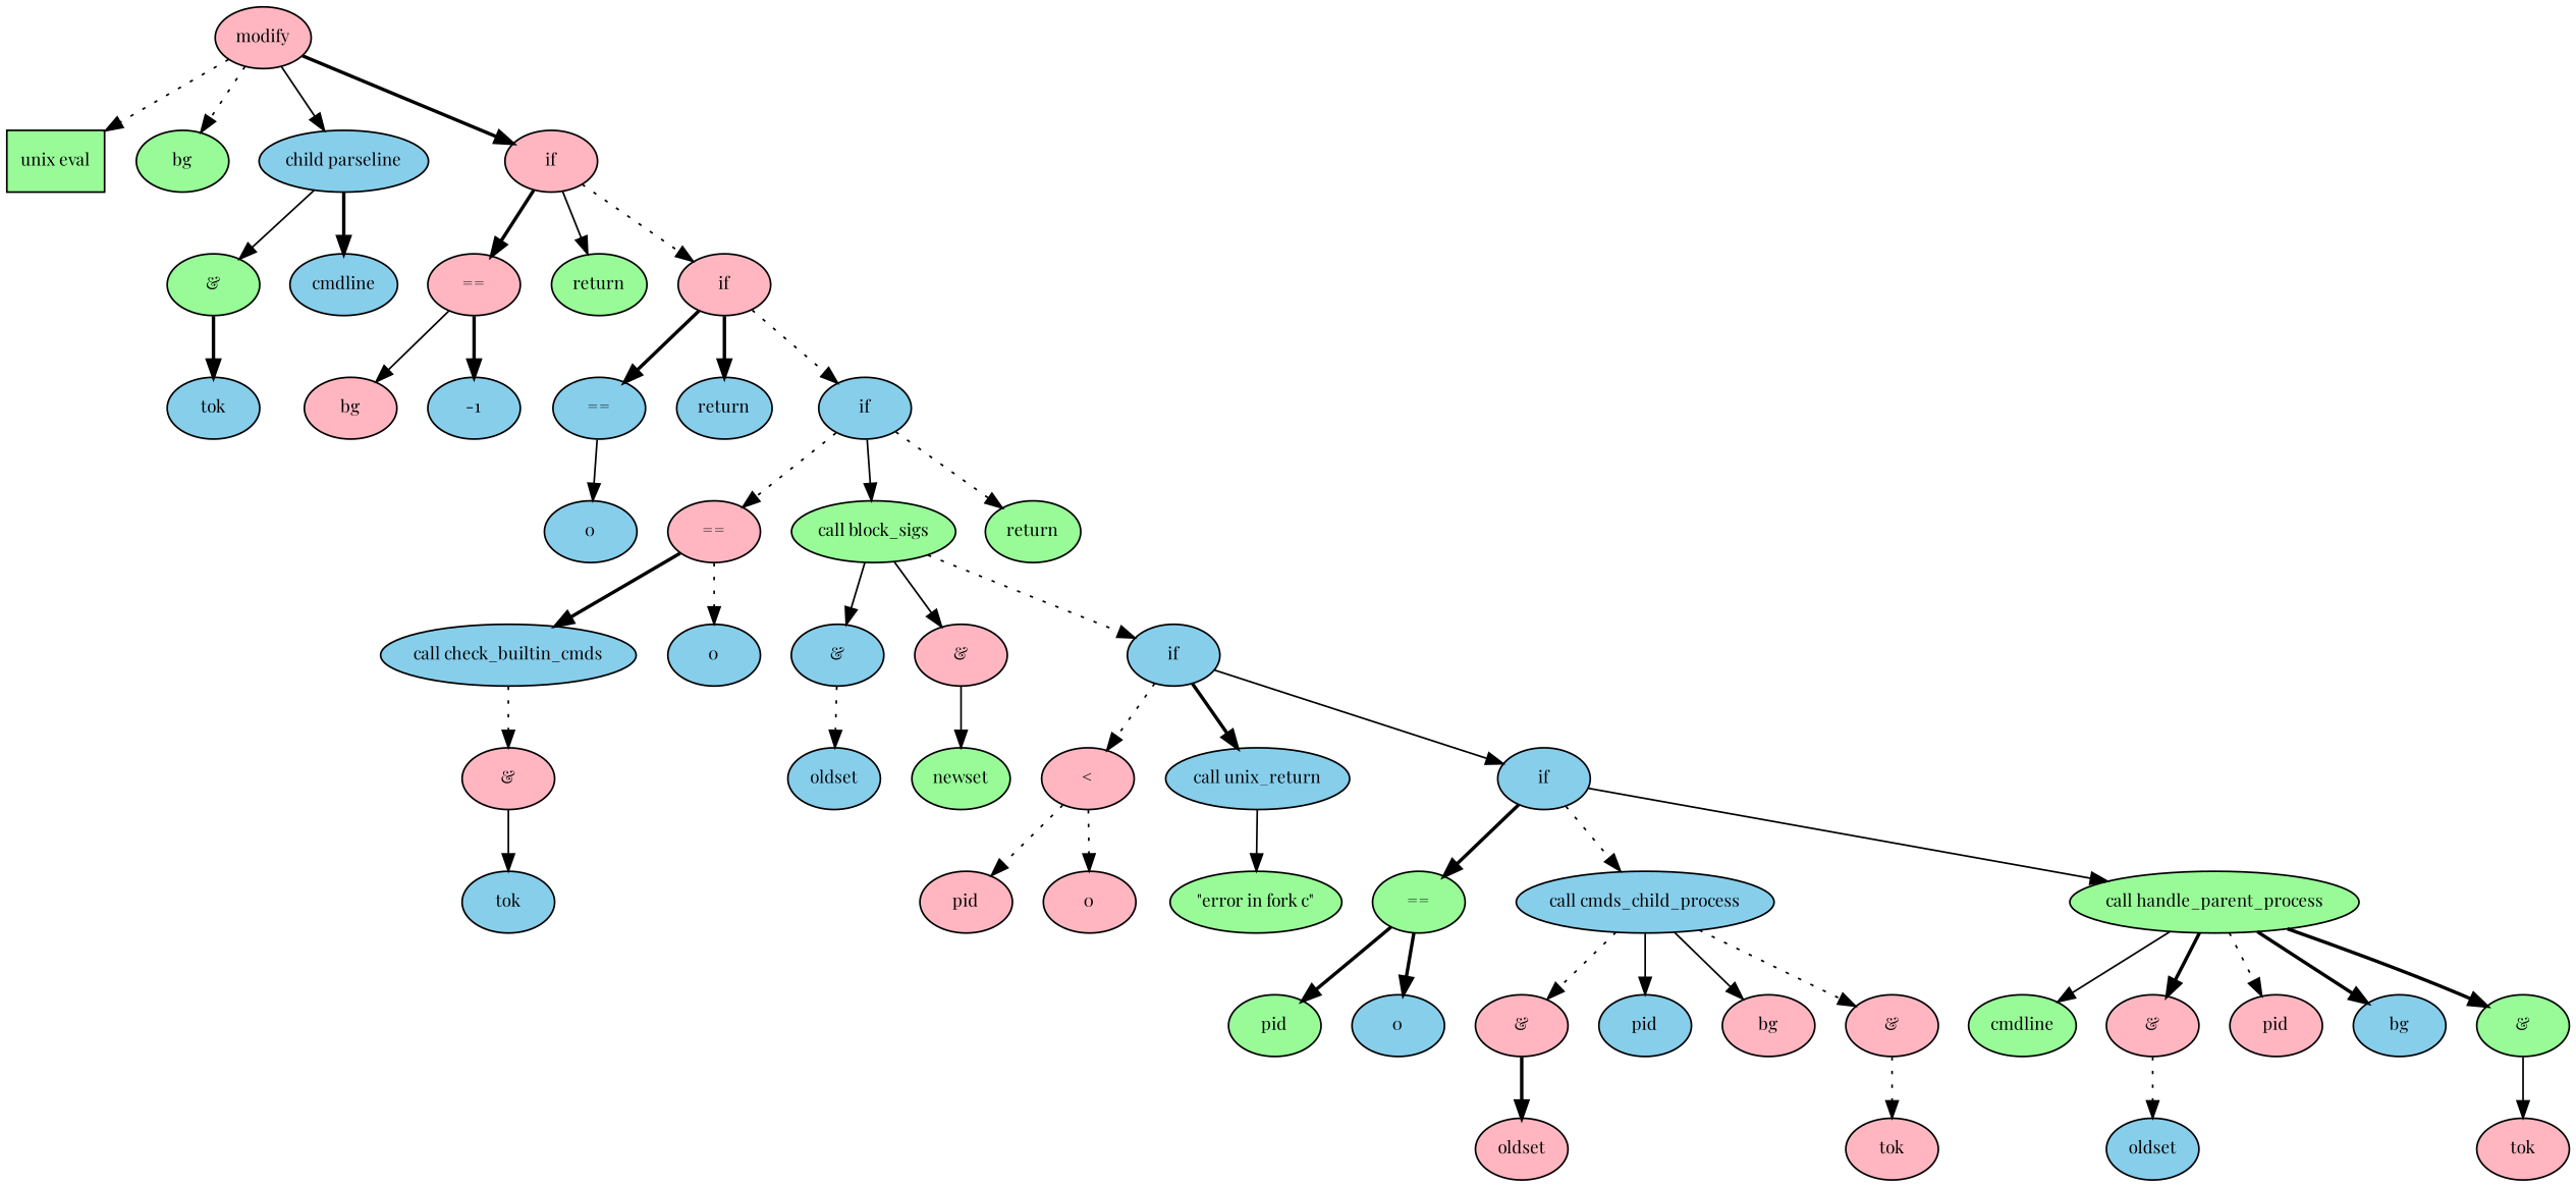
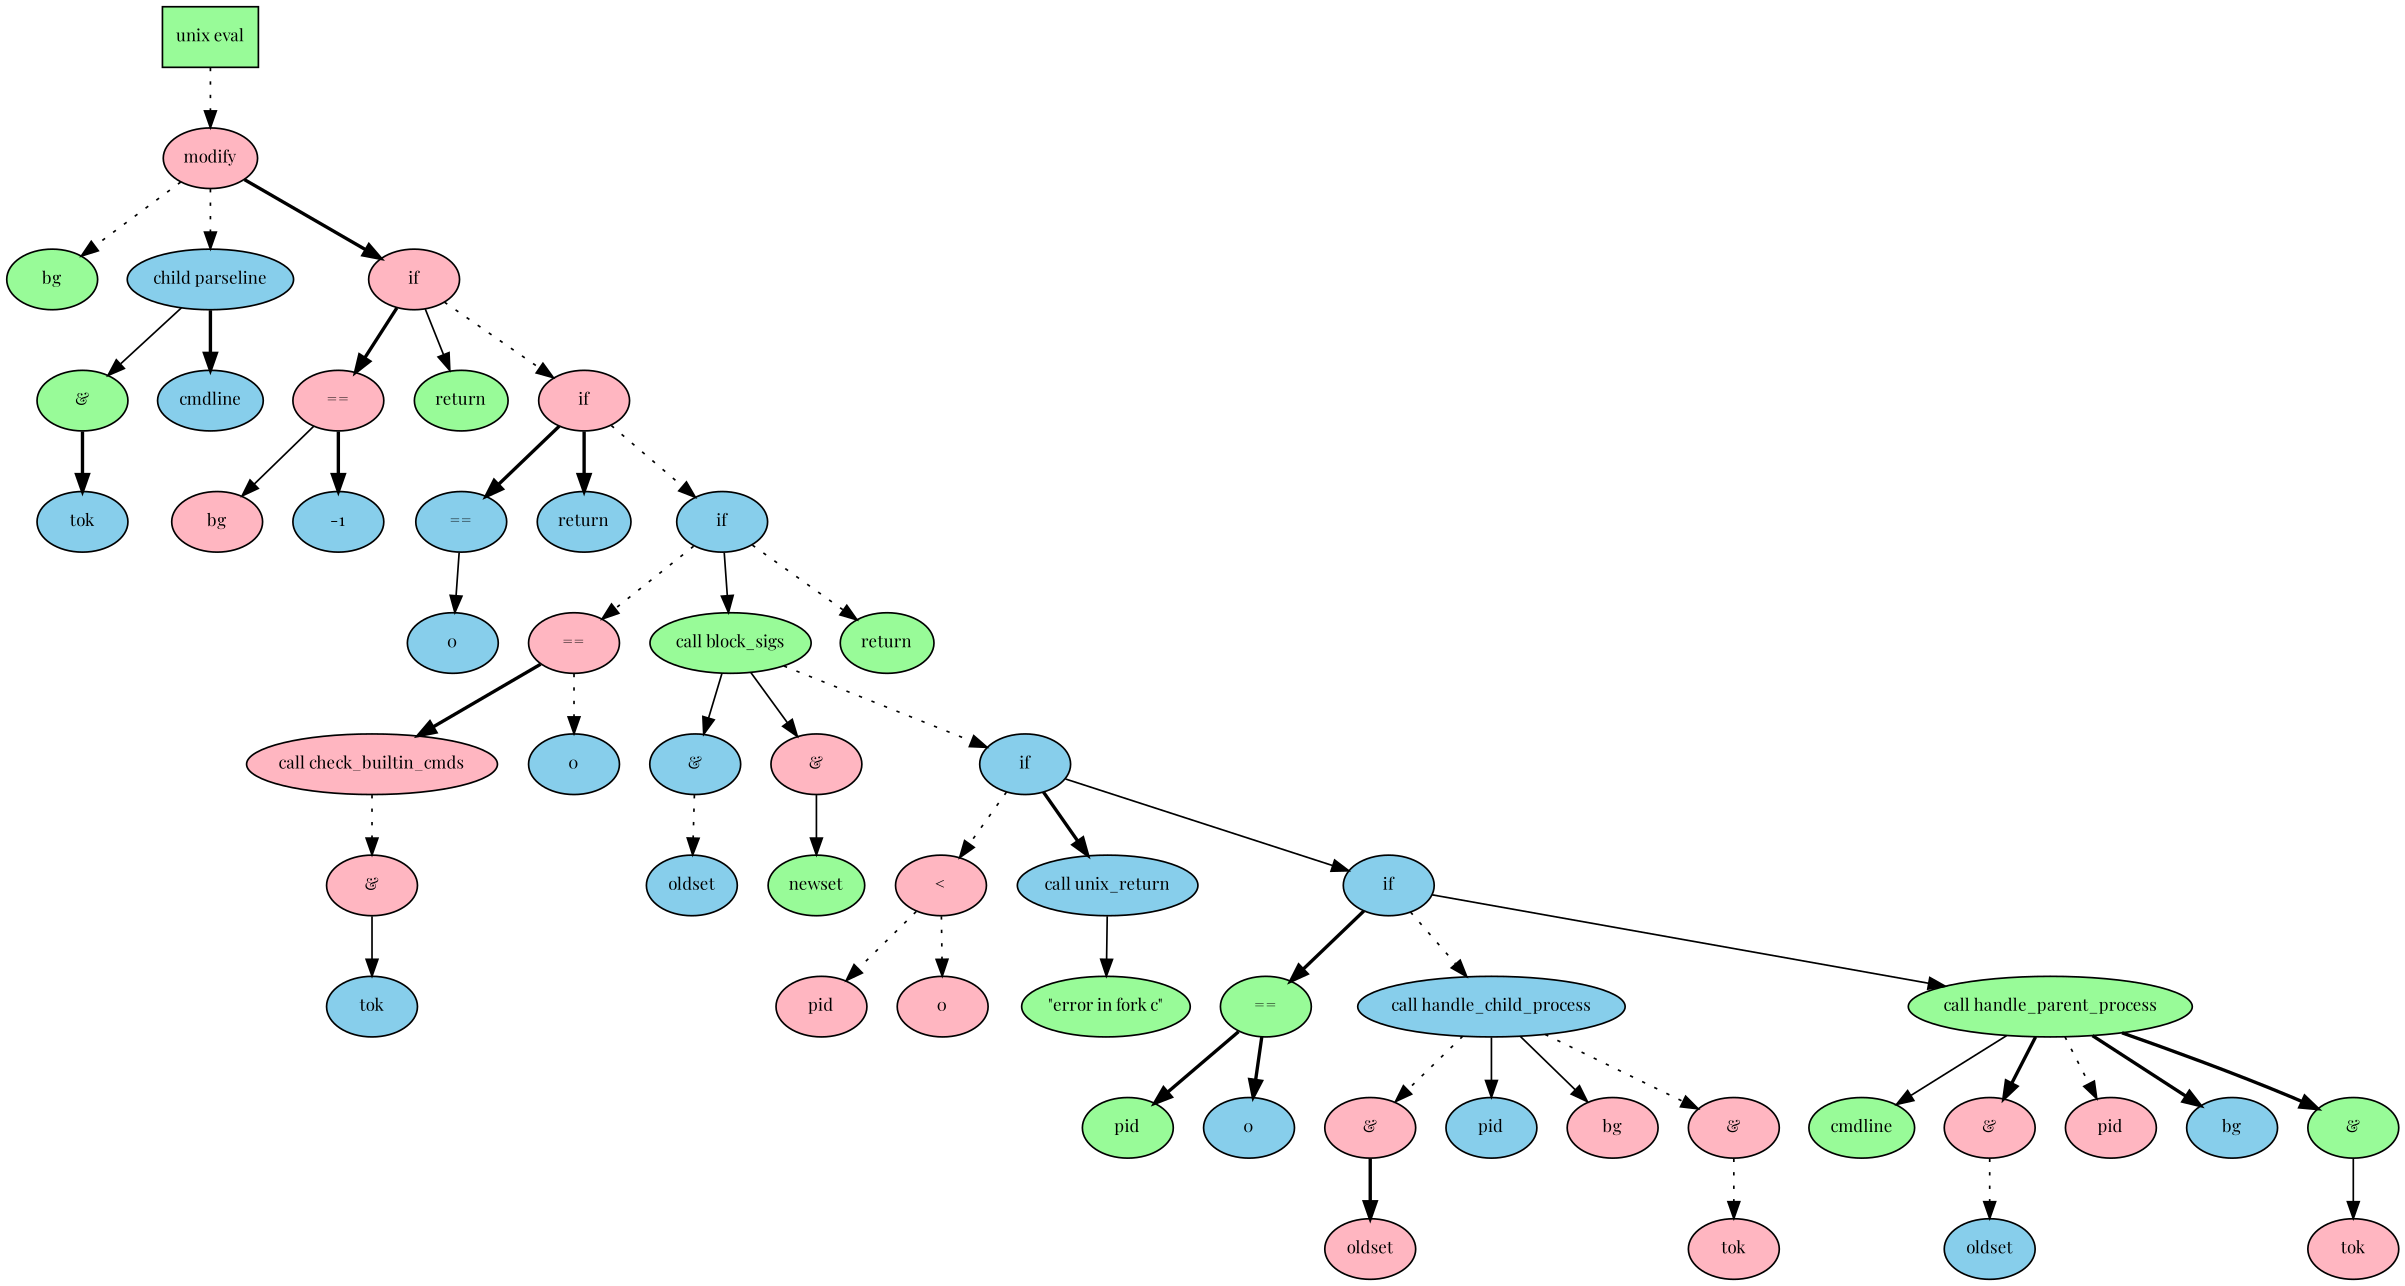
  digraph {
    fontname="Playfair Display"
    fontsize=10
    node [fillcolor=lightpink fontname="Playfair Display" fontsize=10 shape=ellipse style=filled]
    edge [fontname="Playfair Display" fontsize=10 style=dotted]
    n1 [fillcolor=palegreen label="unix eval" shape=box]
    n2 [label=modify]
    n3 [fillcolor=palegreen label=bg]
    n4 [fillcolor=skyblue label="child parseline"]
    n5 [label=if]
    n6 [fillcolor=palegreen label="&"]
    n7 [fillcolor=skyblue label=cmdline]
    n8 [label="=="]
    n9 [fillcolor=palegreen label=return]
    n10 [label=if]
    n11 [fillcolor=skyblue label=tok]
    n12 [label=bg]
    n13 [fillcolor=skyblue label=-1]
    n14 [fillcolor=skyblue label="=="]
    n15 [fillcolor=skyblue label=return]
    n16 [fillcolor=skyblue label=if]
    n17 [fillcolor=skyblue label=0]
    n18 [label="=="]
    n19 [fillcolor=palegreen label="call block_sigs"]
    n20 [fillcolor=palegreen label=return]
-   n21 [fillcolor=skyblue label="call check_builtin_cmds"]
+   n21 [label="call check_builtin_cmds"]
    n22 [fillcolor=skyblue label=0]
    n23 [fillcolor=skyblue label="&"]
    n24 [label="&"]
    n25 [fillcolor=skyblue label=if]
    n26 [label="&"]
    n27 [fillcolor=skyblue label=tok]
    n28 [fillcolor=skyblue label=oldset]
    n29 [fillcolor=palegreen label=newset]
    n30 [label="<"]
    n31 [fillcolor=skyblue label="call unix_return"]
    n32 [fillcolor=skyblue label=if]
    n33 [label=pid]
    n34 [label=0]
    n35 [fillcolor=palegreen label="\"error in fork c\""]
    n36 [fillcolor=palegreen label="=="]
-   n37 [fillcolor=skyblue label="call cmds_child_process"]
+   n37 [fillcolor=skyblue label="call handle_child_process"]
    n38 [fillcolor=palegreen label="call handle_parent_process"]
    n39 [fillcolor=palegreen label=pid]
    n40 [fillcolor=skyblue label=0]
    n41 [label="&"]
    n42 [fillcolor=skyblue label=pid]
    n43 [label=bg]
    n44 [label="&"]
    n45 [fillcolor=palegreen label=cmdline]
    n46 [label="&"]
    n47 [label=pid]
    n48 [fillcolor=skyblue label=bg]
    n49 [fillcolor=palegreen label="&"]
    n50 [label=oldset]
    n51 [label=tok]
    n52 [fillcolor=skyblue label=oldset]
    n53 [label=tok]
-   n2 -> n1
+   n1 -> n2
    n2 -> n3
-   n2 -> n4 [style=solid]
+   n2 -> n4
    n2 -> n5 [style=bold]
    n4 -> n6 [style=solid]
    n4 -> n7 [style=bold]
    n5 -> n8 [style=bold]
    n5 -> n9 [style=solid]
    n5 -> n10
    n6 -> n11 [style=bold]
    n8 -> n12 [style=solid]
    n8 -> n13 [style=bold]
    n10 -> n14 [style=bold]
    n10 -> n15 [style=bold]
    n10 -> n16
    n14 -> n17 [style=solid]
    n16 -> n18
    n16 -> n19 [style=solid]
    n16 -> n20
    n18 -> n21 [style=bold]
    n18 -> n22
    n19 -> n23 [style=solid]
    n19 -> n24 [style=solid]
    n19 -> n25
    n21 -> n26
    n23 -> n28
    n24 -> n29 [style=solid]
    n25 -> n30
    n25 -> n31 [style=bold]
    n25 -> n32 [style=solid]
    n26 -> n27 [style=solid]
    n30 -> n33
    n30 -> n34
    n31 -> n35 [style=solid]
    n32 -> n36 [style=bold]
    n32 -> n37
    n32 -> n38 [style=solid]
    n36 -> n39 [style=bold]
    n36 -> n40 [style=bold]
    n37 -> n41
    n37 -> n42 [style=solid]
    n37 -> n43 [style=solid]
    n37 -> n44
    n38 -> n45 [style=solid]
    n38 -> n46 [style=bold]
    n38 -> n47
    n38 -> n48 [style=bold]
    n38 -> n49 [style=bold]
    n41 -> n50 [style=bold]
    n44 -> n51
    n46 -> n52
    n49 -> n53 [style=solid]
  }
